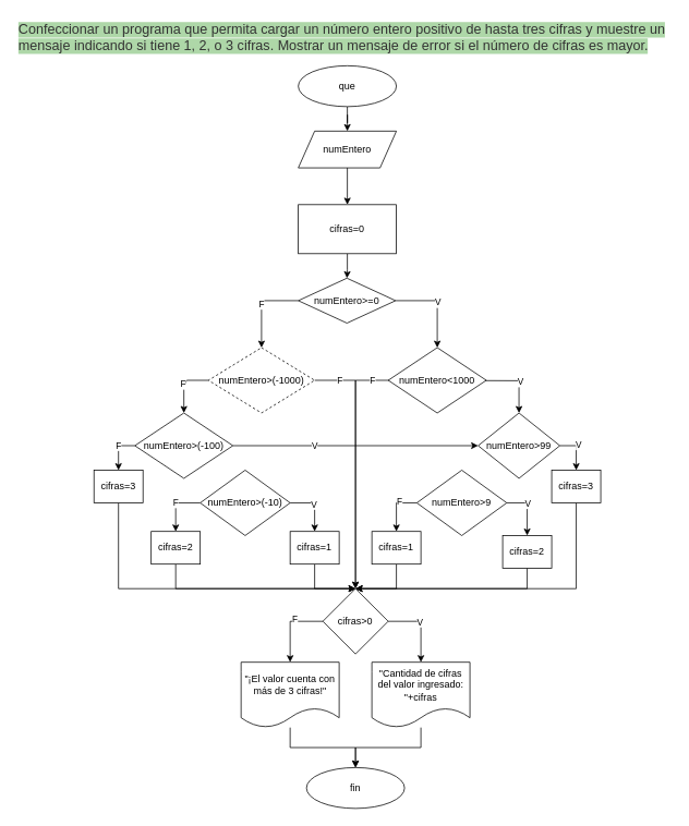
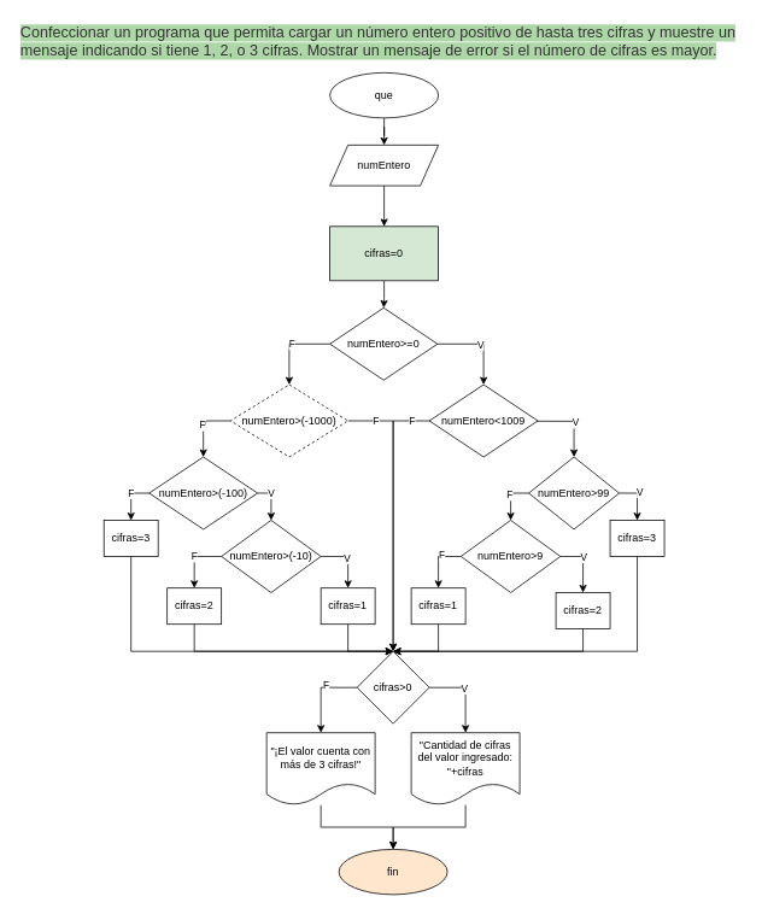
  <mxCell id="0" />
  <mxCell id="1" parent="0" />
  <mxCell id="2" value="&lt;span style=&quot;color: rgb(51, 51, 51); font-family: sans-serif, arial; font-size: 16.8px; font-style: normal; font-variant-ligatures: normal; font-variant-caps: normal; font-weight: 400; letter-spacing: normal; orphans: 2; text-align: left; text-indent: 0px; text-transform: none; widows: 2; word-spacing: 0px; -webkit-text-stroke-width: 0px; background-color: rgb(174, 215, 168); text-decoration-thickness: initial; text-decoration-style: initial; text-decoration-color: initial; float: none; display: inline !important;&quot;&gt;Confeccionar un programa que permita cargar un número entero positivo de hasta tres cifras y muestre un mensaje indicando si tiene 1, 2, o 3 cifras. Mostrar un mensaje de error si el número de cifras es mayor.&lt;/span&gt;" style="text;whiteSpace=wrap;html=1;" vertex="1" parent="1"><mxGeometry x="20" width="800" height="60" as="geometry" y="20" /></mxCell>
  <mxCell id="3" value="" style="edgeStyle=orthogonalEdgeStyle;rounded=0;orthogonalLoop=1;jettySize=auto;html=1;" edge="1" parent="1" source="4" target="6"><mxGeometry relative="1" as="geometry" /></mxCell>
  <mxCell id="4" value="que" style="ellipse;whiteSpace=wrap;html=1;" vertex="1" parent="1"><mxGeometry x="364" y="80" width="120" height="50" as="geometry" /></mxCell>
  <mxCell id="5" value="" style="edgeStyle=orthogonalEdgeStyle;rounded=0;orthogonalLoop=1;jettySize=auto;html=1;" edge="1" parent="1" source="6" target="18"><mxGeometry relative="1" as="geometry" /></mxCell>
  <mxCell id="6" value="numEntero" style="shape=parallelogram;perimeter=parallelogramPerimeter;whiteSpace=wrap;html=1;fixedSize=1;" vertex="1" parent="1"><mxGeometry x="364" y="160" width="120" height="45" as="geometry" /></mxCell>
  <mxCell id="7" style="edgeStyle=orthogonalEdgeStyle;rounded=0;orthogonalLoop=1;jettySize=auto;html=1;exitX=1;exitY=0.5;exitDx=0;exitDy=0;entryX=0.5;entryY=0;entryDx=0;entryDy=0;" edge="1" parent="1" source="11" target="16"><mxGeometry relative="1" as="geometry" /></mxCell>
  <mxCell id="8" value="V" style="edgeLabel;html=1;align=center;verticalAlign=middle;resizable=0;points=[];" vertex="1" connectable="0" parent="7"><mxGeometry x="-0.022" relative="1" as="geometry"><mxPoint as="offset" /></mxGeometry></mxCell>
  <mxCell id="9" style="edgeStyle=orthogonalEdgeStyle;rounded=0;orthogonalLoop=1;jettySize=auto;html=1;exitX=0;exitY=0.5;exitDx=0;exitDy=0;entryX=0.5;entryY=0;entryDx=0;entryDy=0;" edge="1" parent="1" source="11" target="25"><mxGeometry relative="1" as="geometry" /></mxCell>
  <mxCell id="10" value="F" style="edgeLabel;html=1;align=center;verticalAlign=middle;resizable=0;points=[];" vertex="1" connectable="0" parent="9"><mxGeometry x="-0.043" y="-1" relative="1" as="geometry"><mxPoint as="offset" /></mxGeometry></mxCell>
- <mxCell id="11" value="numEntero&amp;gt;=0" style="rhombus;whiteSpace=wrap;html=1;" vertex="1" parent="1"><mxGeometry x="364" y="340" width="119" height="55" as="geometry" /></mxCell>
+ <mxCell id="11" value="numEntero&amp;gt;=0" style="rhombus;whiteSpace=wrap;html=1;" vertex="1" parent="1"><mxGeometry x="364" y="340" width="119" height="80" as="geometry" /></mxCell>
  <mxCell id="12" style="edgeStyle=orthogonalEdgeStyle;rounded=0;orthogonalLoop=1;jettySize=auto;html=1;exitX=0;exitY=0.5;exitDx=0;exitDy=0;entryX=0.5;entryY=0;entryDx=0;entryDy=0;" edge="1" parent="1" source="16" target="47"><mxGeometry relative="1" as="geometry"><mxPoint x="404" y="530" as="targetPoint" /></mxGeometry></mxCell>
  <mxCell id="13" value="F" style="edgeLabel;html=1;align=center;verticalAlign=middle;resizable=0;points=[];" vertex="1" connectable="0" parent="12"><mxGeometry x="-0.2" relative="1" as="geometry"><mxPoint x="20" y="-78" as="offset" /></mxGeometry></mxCell>
  <mxCell id="14" style="edgeStyle=orthogonalEdgeStyle;rounded=0;orthogonalLoop=1;jettySize=auto;html=1;exitX=1;exitY=0.5;exitDx=0;exitDy=0;entryX=0.5;entryY=0;entryDx=0;entryDy=0;" edge="1" parent="1" target="30"><mxGeometry relative="1" as="geometry"><mxPoint x="474" y="465" as="sourcePoint" /></mxGeometry></mxCell>
  <mxCell id="15" value="V" style="edgeLabel;html=1;align=center;verticalAlign=middle;resizable=0;points=[];" vertex="1" connectable="0" parent="14"><mxGeometry x="0.61" y="1" relative="1" as="geometry"><mxPoint as="offset" /></mxGeometry></mxCell>
- <mxCell id="16" value="numEntero&amp;lt;1000" style="rhombus;whiteSpace=wrap;html=1;" vertex="1" parent="1"><mxGeometry x="474" y="425" width="120" height="80" as="geometry" /></mxCell>
+ <mxCell id="16" value="numEntero&amp;lt;1009" style="rhombus;whiteSpace=wrap;html=1;" vertex="1" parent="1"><mxGeometry x="474" y="425" width="120" height="80" as="geometry" /></mxCell>
  <mxCell id="17" value="" style="edgeStyle=orthogonalEdgeStyle;rounded=0;orthogonalLoop=1;jettySize=auto;html=1;" edge="1" parent="1" source="18" target="11"><mxGeometry relative="1" as="geometry" /></mxCell>
- <mxCell id="18" value="cifras=0" style="rounded=0;whiteSpace=wrap;html=1;" vertex="1" parent="1"><mxGeometry x="364" y="250" width="120" height="60" as="geometry" /></mxCell>
+ <mxCell id="18" value="cifras=0" style="rounded=0;whiteSpace=wrap;html=1;fillColor=#d5e8d4;" vertex="1" parent="1"><mxGeometry x="364" y="250" width="120" height="60" as="geometry" /></mxCell>
  <mxCell id="19" style="edgeStyle=orthogonalEdgeStyle;rounded=0;orthogonalLoop=1;jettySize=auto;html=1;" edge="1" parent="1" source="20" target="42"><mxGeometry relative="1" as="geometry" /></mxCell>
  <mxCell id="20" value="&quot;¡El valor cuenta con más de 3 cifras!&quot;" style="shape=document;whiteSpace=wrap;html=1;boundedLbl=1;" vertex="1" parent="1"><mxGeometry x="294" y="810" width="120" height="80" as="geometry" /></mxCell>
  <mxCell id="21" style="edgeStyle=orthogonalEdgeStyle;rounded=0;orthogonalLoop=1;jettySize=auto;html=1;exitX=1;exitY=0.5;exitDx=0;exitDy=0;entryX=0.5;entryY=0;entryDx=0;entryDy=0;" edge="1" parent="1" source="25" target="47"><mxGeometry relative="1" as="geometry"><mxPoint x="454" y="530" as="targetPoint" /></mxGeometry></mxCell>
  <mxCell id="22" value="F" style="edgeLabel;html=1;align=center;verticalAlign=middle;resizable=0;points=[];" vertex="1" connectable="0" parent="21"><mxGeometry x="-0.129" y="1" relative="1" as="geometry"><mxPoint x="-21" y="-83" as="offset" /></mxGeometry></mxCell>
  <mxCell id="23" value="V" style="edgeStyle=orthogonalEdgeStyle;rounded=0;orthogonalLoop=1;jettySize=auto;html=1;exitX=0;exitY=0.5;exitDx=0;exitDy=0;entryX=0.5;entryY=0;entryDx=0;entryDy=0;" edge="1" parent="1" source="25" target="52"><mxGeometry relative="1" as="geometry" /></mxCell>
  <mxCell id="24" value="F" style="edgeLabel;html=1;align=center;verticalAlign=middle;resizable=0;points=[];" vertex="1" connectable="0" parent="23"><mxGeometry x="-0.057" relative="1" as="geometry"><mxPoint x="-2" as="offset" /></mxGeometry></mxCell>
  <mxCell id="25" value="numEntero&amp;gt;(-1000)" style="rhombus;whiteSpace=wrap;html=1;dashed=1;" vertex="1" parent="1"><mxGeometry x="254" y="425" width="130" height="80" as="geometry" /></mxCell>
  <mxCell id="26" style="edgeStyle=orthogonalEdgeStyle;rounded=0;orthogonalLoop=1;jettySize=auto;html=1;exitX=1;exitY=0.5;exitDx=0;exitDy=0;entryX=0.5;entryY=0;entryDx=0;entryDy=0;" edge="1" parent="1" source="30" target="32"><mxGeometry relative="1" as="geometry" /></mxCell>
  <mxCell id="27" value="V" style="edgeLabel;html=1;align=center;verticalAlign=middle;resizable=0;points=[];" vertex="1" connectable="0" parent="26"><mxGeometry x="-0.2" y="3" relative="1" as="geometry"><mxPoint x="-1" y="-2" as="offset" /></mxGeometry></mxCell>
+ <mxCell id="28" style="edgeStyle=orthogonalEdgeStyle;rounded=0;orthogonalLoop=1;jettySize=auto;html=1;exitX=0;exitY=0.5;exitDx=0;exitDy=0;entryX=0.5;entryY=0;entryDx=0;entryDy=0;" edge="1" parent="1" source="30" target="37"><mxGeometry relative="1" as="geometry" /></mxCell>
+ <mxCell id="29" value="F" style="edgeLabel;html=1;align=center;verticalAlign=middle;resizable=0;points=[];" vertex="1" connectable="0" parent="28"><mxGeometry x="-0.16" y="-2" relative="1" as="geometry"><mxPoint as="offset" /></mxGeometry></mxCell>
  <mxCell id="30" value="numEntero&amp;gt;99" style="rhombus;whiteSpace=wrap;html=1;" vertex="1" parent="1"><mxGeometry x="584" y="505" width="100" height="80" as="geometry" /></mxCell>
  <mxCell id="31" style="edgeStyle=orthogonalEdgeStyle;rounded=0;orthogonalLoop=1;jettySize=auto;html=1;exitX=0.5;exitY=1;exitDx=0;exitDy=0;entryX=0.5;entryY=0;entryDx=0;entryDy=0;" edge="1" parent="1" source="32" target="47"><mxGeometry relative="1" as="geometry"><Array as="points"><mxPoint x="704" y="720" /></Array></mxGeometry></mxCell>
  <mxCell id="32" value="cifras=3" style="rounded=0;whiteSpace=wrap;html=1;" vertex="1" parent="1"><mxGeometry x="674" y="575" width="60" height="40" as="geometry" /></mxCell>
  <mxCell id="33" style="edgeStyle=orthogonalEdgeStyle;rounded=0;orthogonalLoop=1;jettySize=auto;html=1;exitX=1;exitY=0.5;exitDx=0;exitDy=0;entryX=0.5;entryY=0;entryDx=0;entryDy=0;" edge="1" parent="1" source="37" target="39"><mxGeometry relative="1" as="geometry" /></mxCell>
  <mxCell id="34" value="V" style="edgeLabel;html=1;align=center;verticalAlign=middle;resizable=0;points=[];" vertex="1" connectable="0" parent="33"><mxGeometry x="-0.077" relative="1" as="geometry"><mxPoint y="-5" as="offset" /></mxGeometry></mxCell>
  <mxCell id="35" style="edgeStyle=orthogonalEdgeStyle;rounded=0;orthogonalLoop=1;jettySize=auto;html=1;exitX=0;exitY=0.5;exitDx=0;exitDy=0;entryX=0.5;entryY=0;entryDx=0;entryDy=0;" edge="1" parent="1" source="37" target="41"><mxGeometry relative="1" as="geometry" /></mxCell>
  <mxCell id="36" value="F" style="edgeLabel;html=1;align=center;verticalAlign=middle;resizable=0;points=[];" vertex="1" connectable="0" parent="35"><mxGeometry x="-0.262" y="-3" relative="1" as="geometry"><mxPoint as="offset" /></mxGeometry></mxCell>
  <mxCell id="37" value="numEntero&amp;gt;9" style="rhombus;whiteSpace=wrap;html=1;" vertex="1" parent="1"><mxGeometry x="509" y="575" width="110" height="80" as="geometry" /></mxCell>
  <mxCell id="38" style="edgeStyle=orthogonalEdgeStyle;rounded=0;orthogonalLoop=1;jettySize=auto;html=1;exitX=0.5;exitY=1;exitDx=0;exitDy=0;entryX=0.5;entryY=0;entryDx=0;entryDy=0;" edge="1" parent="1" source="39" target="47"><mxGeometry relative="1" as="geometry"><Array as="points"><mxPoint x="644" y="720" /></Array></mxGeometry></mxCell>
  <mxCell id="39" value="cifras=2" style="rounded=0;whiteSpace=wrap;html=1;" vertex="1" parent="1"><mxGeometry x="614" y="655" width="60" height="40" as="geometry" /></mxCell>
  <mxCell id="40" style="edgeStyle=orthogonalEdgeStyle;rounded=0;orthogonalLoop=1;jettySize=auto;html=1;exitX=0.5;exitY=1;exitDx=0;exitDy=0;entryX=0.5;entryY=0;entryDx=0;entryDy=0;" edge="1" parent="1" source="41" target="47"><mxGeometry relative="1" as="geometry"><Array as="points"><mxPoint x="484" y="720" /></Array></mxGeometry></mxCell>
  <mxCell id="41" value="cifras=1" style="rounded=0;whiteSpace=wrap;html=1;" vertex="1" parent="1"><mxGeometry x="454" y="650" width="60" height="40" as="geometry" /></mxCell>
- <mxCell id="42" value="fin" style="ellipse;whiteSpace=wrap;html=1;" vertex="1" parent="1"><mxGeometry x="374" y="939" width="120" height="50" as="geometry" /></mxCell>
+ <mxCell id="42" value="fin" style="ellipse;whiteSpace=wrap;html=1;fillColor=#ffe6cc;" vertex="1" parent="1"><mxGeometry x="374" y="939" width="120" height="50" as="geometry" /></mxCell>
  <mxCell id="43" style="edgeStyle=orthogonalEdgeStyle;rounded=0;orthogonalLoop=1;jettySize=auto;html=1;exitX=0;exitY=0.5;exitDx=0;exitDy=0;entryX=0.5;entryY=0;entryDx=0;entryDy=0;" edge="1" parent="1" source="47" target="20"><mxGeometry relative="1" as="geometry" /></mxCell>
  <mxCell id="44" value="F" style="edgeLabel;html=1;align=center;verticalAlign=middle;resizable=0;points=[];" vertex="1" connectable="0" parent="43"><mxGeometry x="-0.221" y="-3" relative="1" as="geometry"><mxPoint as="offset" /></mxGeometry></mxCell>
  <mxCell id="45" style="edgeStyle=orthogonalEdgeStyle;rounded=0;orthogonalLoop=1;jettySize=auto;html=1;exitX=1;exitY=0.5;exitDx=0;exitDy=0;entryX=0.5;entryY=0;entryDx=0;entryDy=0;" edge="1" parent="1" source="47" target="49"><mxGeometry relative="1" as="geometry" /></mxCell>
  <mxCell id="46" value="V" style="edgeLabel;html=1;align=center;verticalAlign=middle;resizable=0;points=[];" vertex="1" connectable="0" parent="45"><mxGeometry x="-0.158" relative="1" as="geometry"><mxPoint as="offset" /></mxGeometry></mxCell>
  <mxCell id="47" value="cifras&amp;gt;0" style="rhombus;whiteSpace=wrap;html=1;" vertex="1" parent="1"><mxGeometry x="394" y="720" width="80" height="80" as="geometry" /></mxCell>
  <mxCell id="48" style="edgeStyle=orthogonalEdgeStyle;rounded=0;orthogonalLoop=1;jettySize=auto;html=1;entryX=0.5;entryY=0;entryDx=0;entryDy=0;" edge="1" parent="1" source="49" target="42"><mxGeometry relative="1" as="geometry" /></mxCell>
  <mxCell id="49" value="&quot;Cantidad de cifras del valor ingresado: &quot;+cifras" style="shape=document;whiteSpace=wrap;html=1;boundedLbl=1;" vertex="1" parent="1"><mxGeometry x="454" y="810" width="120" height="80" as="geometry" /></mxCell>
  <mxCell id="50" value="F" style="edgeStyle=orthogonalEdgeStyle;rounded=0;orthogonalLoop=1;jettySize=auto;html=1;exitX=0;exitY=0.5;exitDx=0;exitDy=0;entryX=0.5;entryY=0;entryDx=0;entryDy=0;" edge="1" parent="1" source="52" target="54"><mxGeometry x="-0.2" relative="1" as="geometry"><mxPoint as="offset" /></mxGeometry></mxCell>
- <mxCell id="51" value="V" style="edgeStyle=orthogonalEdgeStyle;rounded=0;orthogonalLoop=1;jettySize=auto;html=1;exitX=1;exitY=0.5;exitDx=0;exitDy=0;" edge="1" parent="1" source="52" target="30"><mxGeometry x="-0.333" relative="1" as="geometry"><mxPoint as="offset" /></mxGeometry></mxCell>
+ <mxCell id="51" value="V" style="edgeStyle=orthogonalEdgeStyle;rounded=0;orthogonalLoop=1;jettySize=auto;html=1;exitX=1;exitY=0.5;exitDx=0;exitDy=0;entryX=0.5;entryY=0;entryDx=0;entryDy=0;" edge="1" parent="1" source="52" target="59"><mxGeometry x="-0.333" relative="1" as="geometry"><mxPoint as="offset" /></mxGeometry></mxCell>
  <mxCell id="52" value="numEntero&amp;gt;(-100)" style="rhombus;whiteSpace=wrap;html=1;" vertex="1" parent="1"><mxGeometry x="164" y="505" width="120" height="80" as="geometry" /></mxCell>
  <mxCell id="53" style="edgeStyle=orthogonalEdgeStyle;rounded=0;orthogonalLoop=1;jettySize=auto;html=1;entryX=0.5;entryY=0;entryDx=0;entryDy=0;" edge="1" parent="1" source="54" target="47"><mxGeometry relative="1" as="geometry"><Array as="points"><mxPoint x="144" y="720" /></Array></mxGeometry></mxCell>
  <mxCell id="54" value="cifras=3" style="rounded=0;whiteSpace=wrap;html=1;" vertex="1" parent="1"><mxGeometry x="114" y="575" width="60" height="40" as="geometry" /></mxCell>
  <mxCell id="55" style="edgeStyle=orthogonalEdgeStyle;rounded=0;orthogonalLoop=1;jettySize=auto;html=1;exitX=1;exitY=0.5;exitDx=0;exitDy=0;entryX=0.5;entryY=0;entryDx=0;entryDy=0;" edge="1" parent="1" source="59" target="61"><mxGeometry relative="1" as="geometry" /></mxCell>
  <mxCell id="56" value="V" style="edgeLabel;html=1;align=center;verticalAlign=middle;resizable=0;points=[];" vertex="1" connectable="0" parent="55"><mxGeometry x="-0.139" y="-1" relative="1" as="geometry"><mxPoint as="offset" /></mxGeometry></mxCell>
  <mxCell id="57" style="edgeStyle=orthogonalEdgeStyle;rounded=0;orthogonalLoop=1;jettySize=auto;html=1;exitX=0;exitY=0.5;exitDx=0;exitDy=0;entryX=0.5;entryY=0;entryDx=0;entryDy=0;" edge="1" parent="1" source="59" target="63"><mxGeometry relative="1" as="geometry" /></mxCell>
  <mxCell id="58" value="F" style="edgeLabel;html=1;align=center;verticalAlign=middle;resizable=0;points=[];" vertex="1" connectable="0" parent="57"><mxGeometry x="-0.077" y="-1" relative="1" as="geometry"><mxPoint y="-1" as="offset" /></mxGeometry></mxCell>
  <mxCell id="59" value="numEntero&amp;gt;(-10)" style="rhombus;whiteSpace=wrap;html=1;" vertex="1" parent="1"><mxGeometry x="244" y="575" width="110" height="80" as="geometry" /></mxCell>
  <mxCell id="60" style="edgeStyle=orthogonalEdgeStyle;rounded=0;orthogonalLoop=1;jettySize=auto;html=1;exitX=0.5;exitY=1;exitDx=0;exitDy=0;entryX=0.5;entryY=0;entryDx=0;entryDy=0;" edge="1" parent="1" source="61" target="47"><mxGeometry relative="1" as="geometry"><Array as="points"><mxPoint x="384" y="720" /></Array></mxGeometry></mxCell>
  <mxCell id="61" value="cifras=1" style="rounded=0;whiteSpace=wrap;html=1;" vertex="1" parent="1"><mxGeometry x="354" y="650" width="60" height="40" as="geometry" /></mxCell>
  <mxCell id="62" style="edgeStyle=orthogonalEdgeStyle;rounded=0;orthogonalLoop=1;jettySize=auto;html=1;exitX=0.5;exitY=1;exitDx=0;exitDy=0;entryX=0.5;entryY=0;entryDx=0;entryDy=0;" edge="1" parent="1" source="63" target="47"><mxGeometry relative="1" as="geometry"><Array as="points"><mxPoint x="214" y="720" /></Array></mxGeometry></mxCell>
  <mxCell id="63" value="cifras=2" style="rounded=0;whiteSpace=wrap;html=1;" vertex="1" parent="1"><mxGeometry x="184" y="650" width="60" height="40" as="geometry" /></mxCell>
